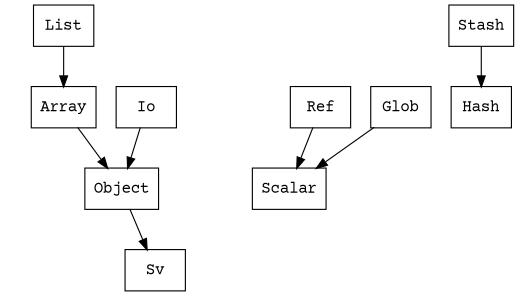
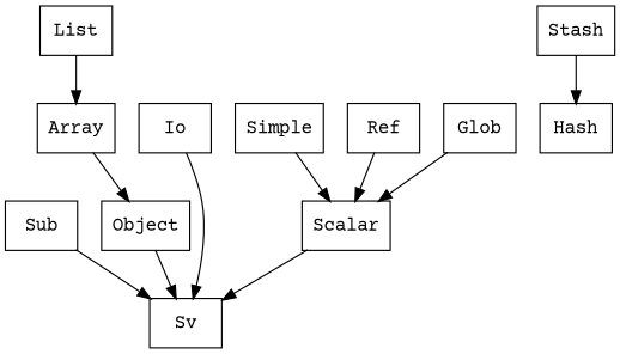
  digraph {
    fontname="Courier Prime"
    node [fontname="Courier Prime" shape=record]
    edge [fontname="Courier Prime"]
    n1 [label="{Sv}"]
+   n2 [label="{Sub}"]
    n3 [label="{Array}"]
    n4 [label="{Object}"]
    n5 [label="{List}"]
    n6 [label="{Hash}"]
    n7 [label="{Stash}"]
    n8 [label="{Scalar}"]
+   n9 [label="{Simple}"]
    n10 [label="{Ref}"]
    n11 [label="{Glob}"]
    n12 [label="{Io}"]
+   n2 -> n1
    n3 -> n4
    n4 -> n1
    n5 -> n3
    n7 -> n6
+   n8 -> n1
+   n9 -> n8
    n10 -> n8
    n11 -> n8
-   n12 -> n4
+   n12 -> n1
  }
